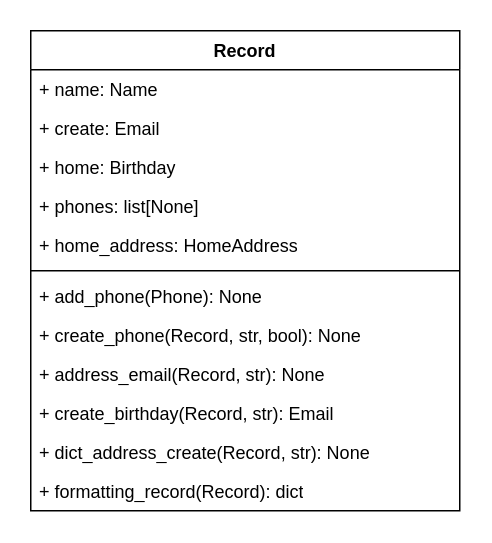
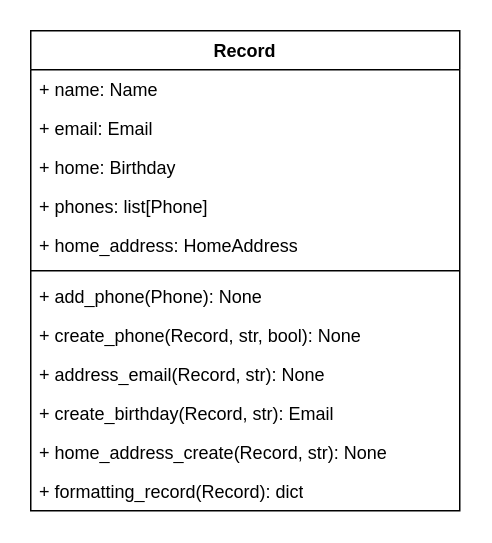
  <mxCell id="0" />
  <mxCell id="1" parent="0" />
  <mxCell id="2" value="Record" style="swimlane;fontStyle=1;align=center;verticalAlign=top;childLayout=stackLayout;horizontal=1;startSize=26;horizontalStack=0;resizeParent=1;resizeParentMax=0;resizeLast=0;collapsible=1;marginBottom=0;whiteSpace=wrap;html=1;" vertex="1" parent="1"><mxGeometry x="20" y="20" width="286" height="320" as="geometry" /></mxCell>
  <mxCell id="3" value="+ name: Name" style="text;strokeColor=none;fillColor=none;align=left;verticalAlign=top;spacingLeft=4;spacingRight=4;overflow=hidden;rotatable=0;points=[[0,0.5],[1,0.5]];portConstraint=eastwest;whiteSpace=wrap;html=1;" vertex="1" parent="2"><mxGeometry y="26" width="286" height="26" as="geometry" /></mxCell>
- <mxCell id="4" value="+ create: Email" style="text;strokeColor=none;fillColor=none;align=left;verticalAlign=top;spacingLeft=4;spacingRight=4;overflow=hidden;rotatable=0;points=[[0,0.5],[1,0.5]];portConstraint=eastwest;whiteSpace=wrap;html=1;" vertex="1" parent="2"><mxGeometry y="52" width="286" height="26" as="geometry" /></mxCell>
+ <mxCell id="4" value="+ email: Email" style="text;strokeColor=none;fillColor=none;align=left;verticalAlign=top;spacingLeft=4;spacingRight=4;overflow=hidden;rotatable=0;points=[[0,0.5],[1,0.5]];portConstraint=eastwest;whiteSpace=wrap;html=1;" vertex="1" parent="2"><mxGeometry y="52" width="286" height="26" as="geometry" /></mxCell>
  <mxCell id="5" value="+ home: Birthday" style="text;strokeColor=none;fillColor=none;align=left;verticalAlign=top;spacingLeft=4;spacingRight=4;overflow=hidden;rotatable=0;points=[[0,0.5],[1,0.5]];portConstraint=eastwest;whiteSpace=wrap;html=1;" vertex="1" parent="2"><mxGeometry y="78" width="286" height="26" as="geometry" /></mxCell>
- <mxCell id="6" value="+ phones: list[None]" style="text;strokeColor=none;fillColor=none;align=left;verticalAlign=top;spacingLeft=4;spacingRight=4;overflow=hidden;rotatable=0;points=[[0,0.5],[1,0.5]];portConstraint=eastwest;whiteSpace=wrap;html=1;" vertex="1" parent="2"><mxGeometry y="104" width="286" height="26" as="geometry" /></mxCell>
+ <mxCell id="6" value="+ phones: list[Phone]" style="text;strokeColor=none;fillColor=none;align=left;verticalAlign=top;spacingLeft=4;spacingRight=4;overflow=hidden;rotatable=0;points=[[0,0.5],[1,0.5]];portConstraint=eastwest;whiteSpace=wrap;html=1;" vertex="1" parent="2"><mxGeometry y="104" width="286" height="26" as="geometry" /></mxCell>
  <mxCell id="7" value="+ home_address: HomeAddress" style="text;strokeColor=none;fillColor=none;align=left;verticalAlign=top;spacingLeft=4;spacingRight=4;overflow=hidden;rotatable=0;points=[[0,0.5],[1,0.5]];portConstraint=eastwest;whiteSpace=wrap;html=1;" vertex="1" parent="2"><mxGeometry y="130" width="286" height="26" as="geometry" /></mxCell>
  <mxCell id="8" value="" style="line;strokeWidth=1;fillColor=none;align=left;verticalAlign=middle;spacingTop=-1;spacingLeft=3;spacingRight=3;rotatable=0;labelPosition=right;points=[];portConstraint=eastwest;strokeColor=inherit;" vertex="1" parent="2"><mxGeometry y="156" width="286" height="8" as="geometry" /></mxCell>
  <mxCell id="9" value="+ add_phone(Phone): None" style="text;strokeColor=none;fillColor=none;align=left;verticalAlign=top;spacingLeft=4;spacingRight=4;overflow=hidden;rotatable=0;points=[[0,0.5],[1,0.5]];portConstraint=eastwest;whiteSpace=wrap;html=1;" vertex="1" parent="2"><mxGeometry y="164" width="286" height="26" as="geometry" /></mxCell>
  <mxCell id="10" value="+ create_phone(Record, str, bool): None" style="text;strokeColor=none;fillColor=none;align=left;verticalAlign=top;spacingLeft=4;spacingRight=4;overflow=hidden;rotatable=0;points=[[0,0.5],[1,0.5]];portConstraint=eastwest;whiteSpace=wrap;html=1;" vertex="1" parent="2"><mxGeometry y="190" width="286" height="26" as="geometry" /></mxCell>
  <mxCell id="11" value="+ address_email(Record, str): None" style="text;strokeColor=none;fillColor=none;align=left;verticalAlign=top;spacingLeft=4;spacingRight=4;overflow=hidden;rotatable=0;points=[[0,0.5],[1,0.5]];portConstraint=eastwest;whiteSpace=wrap;html=1;" vertex="1" parent="2"><mxGeometry y="216" width="286" height="26" as="geometry" /></mxCell>
  <mxCell id="12" value="+ create_birthday(Record, str): Email" style="text;strokeColor=none;fillColor=none;align=left;verticalAlign=top;spacingLeft=4;spacingRight=4;overflow=hidden;rotatable=0;points=[[0,0.5],[1,0.5]];portConstraint=eastwest;whiteSpace=wrap;html=1;" vertex="1" parent="2"><mxGeometry y="242" width="286" height="26" as="geometry" /></mxCell>
- <mxCell id="13" value="+ dict_address_create(Record, str): None" style="text;strokeColor=none;fillColor=none;align=left;verticalAlign=top;spacingLeft=4;spacingRight=4;overflow=hidden;rotatable=0;points=[[0,0.5],[1,0.5]];portConstraint=eastwest;whiteSpace=wrap;html=1;" vertex="1" parent="2"><mxGeometry y="268" width="286" height="26" as="geometry" /></mxCell>
+ <mxCell id="13" value="+ home_address_create(Record, str): None" style="text;strokeColor=none;fillColor=none;align=left;verticalAlign=top;spacingLeft=4;spacingRight=4;overflow=hidden;rotatable=0;points=[[0,0.5],[1,0.5]];portConstraint=eastwest;whiteSpace=wrap;html=1;" vertex="1" parent="2"><mxGeometry y="268" width="286" height="26" as="geometry" /></mxCell>
  <mxCell id="14" value="+ formatting_record(Record): dict" style="text;strokeColor=none;fillColor=none;align=left;verticalAlign=top;spacingLeft=4;spacingRight=4;overflow=hidden;rotatable=0;points=[[0,0.5],[1,0.5]];portConstraint=eastwest;whiteSpace=wrap;html=1;" vertex="1" parent="2"><mxGeometry y="294" width="286" height="26" as="geometry" /></mxCell>
